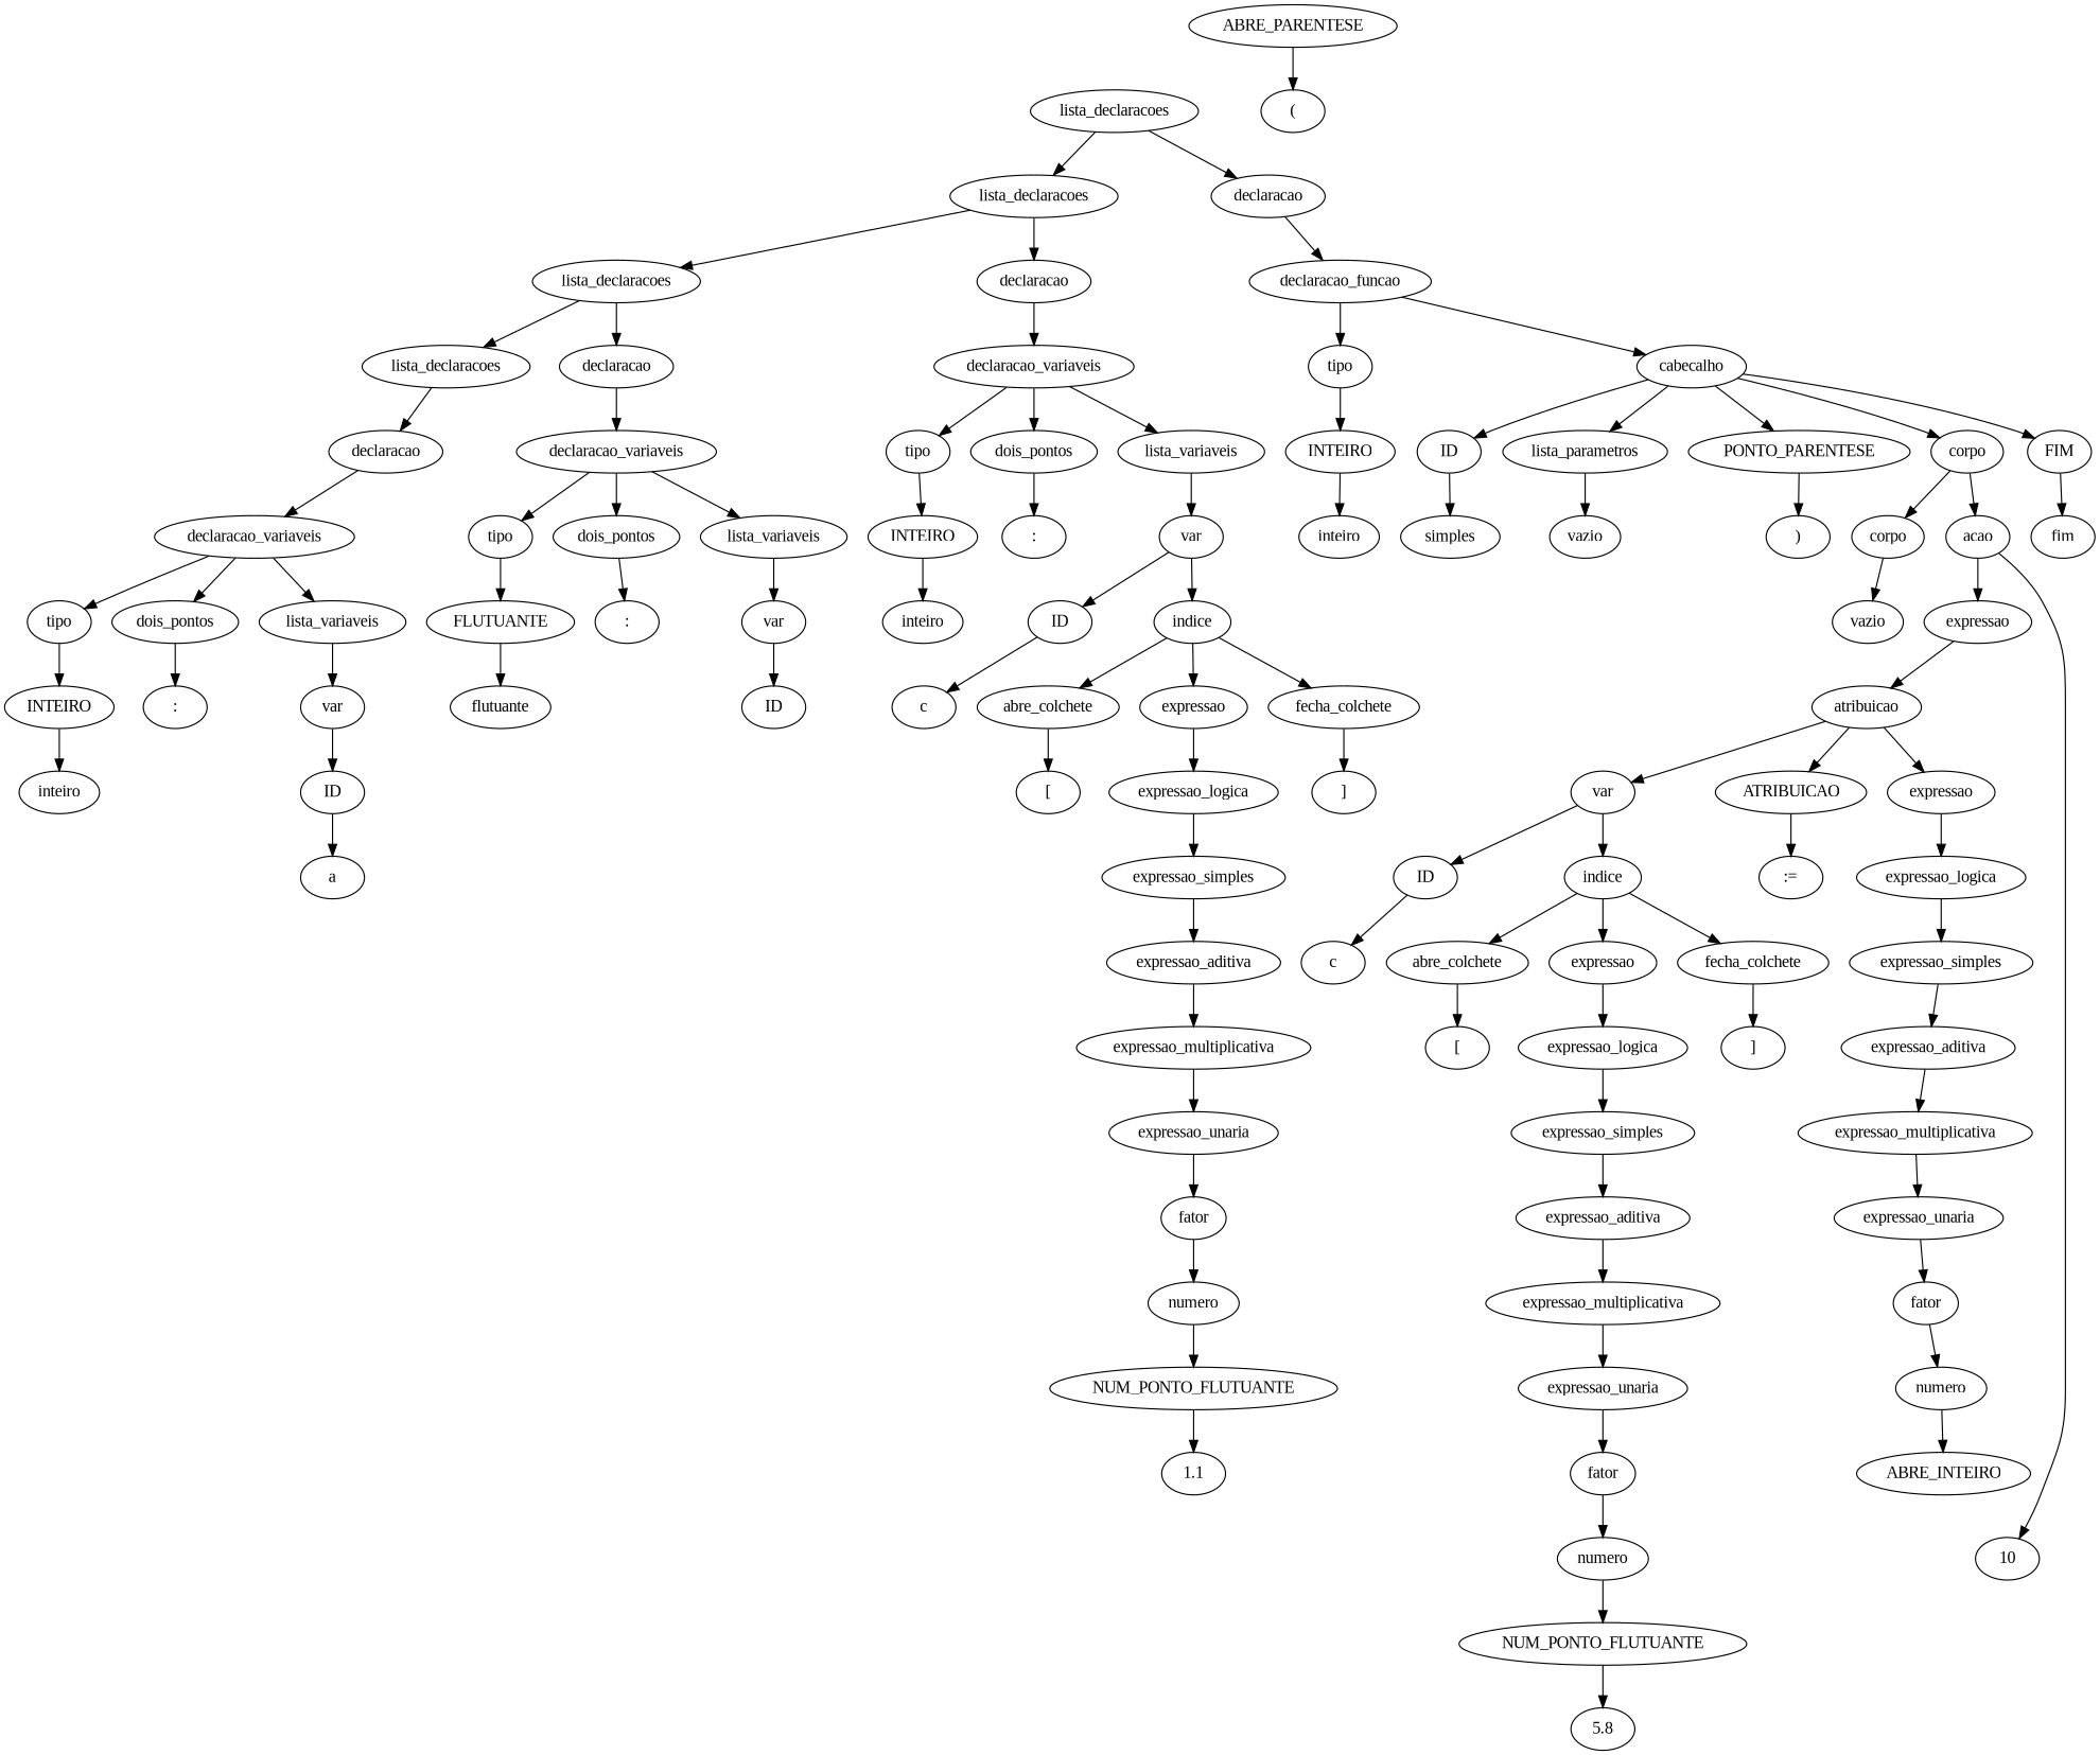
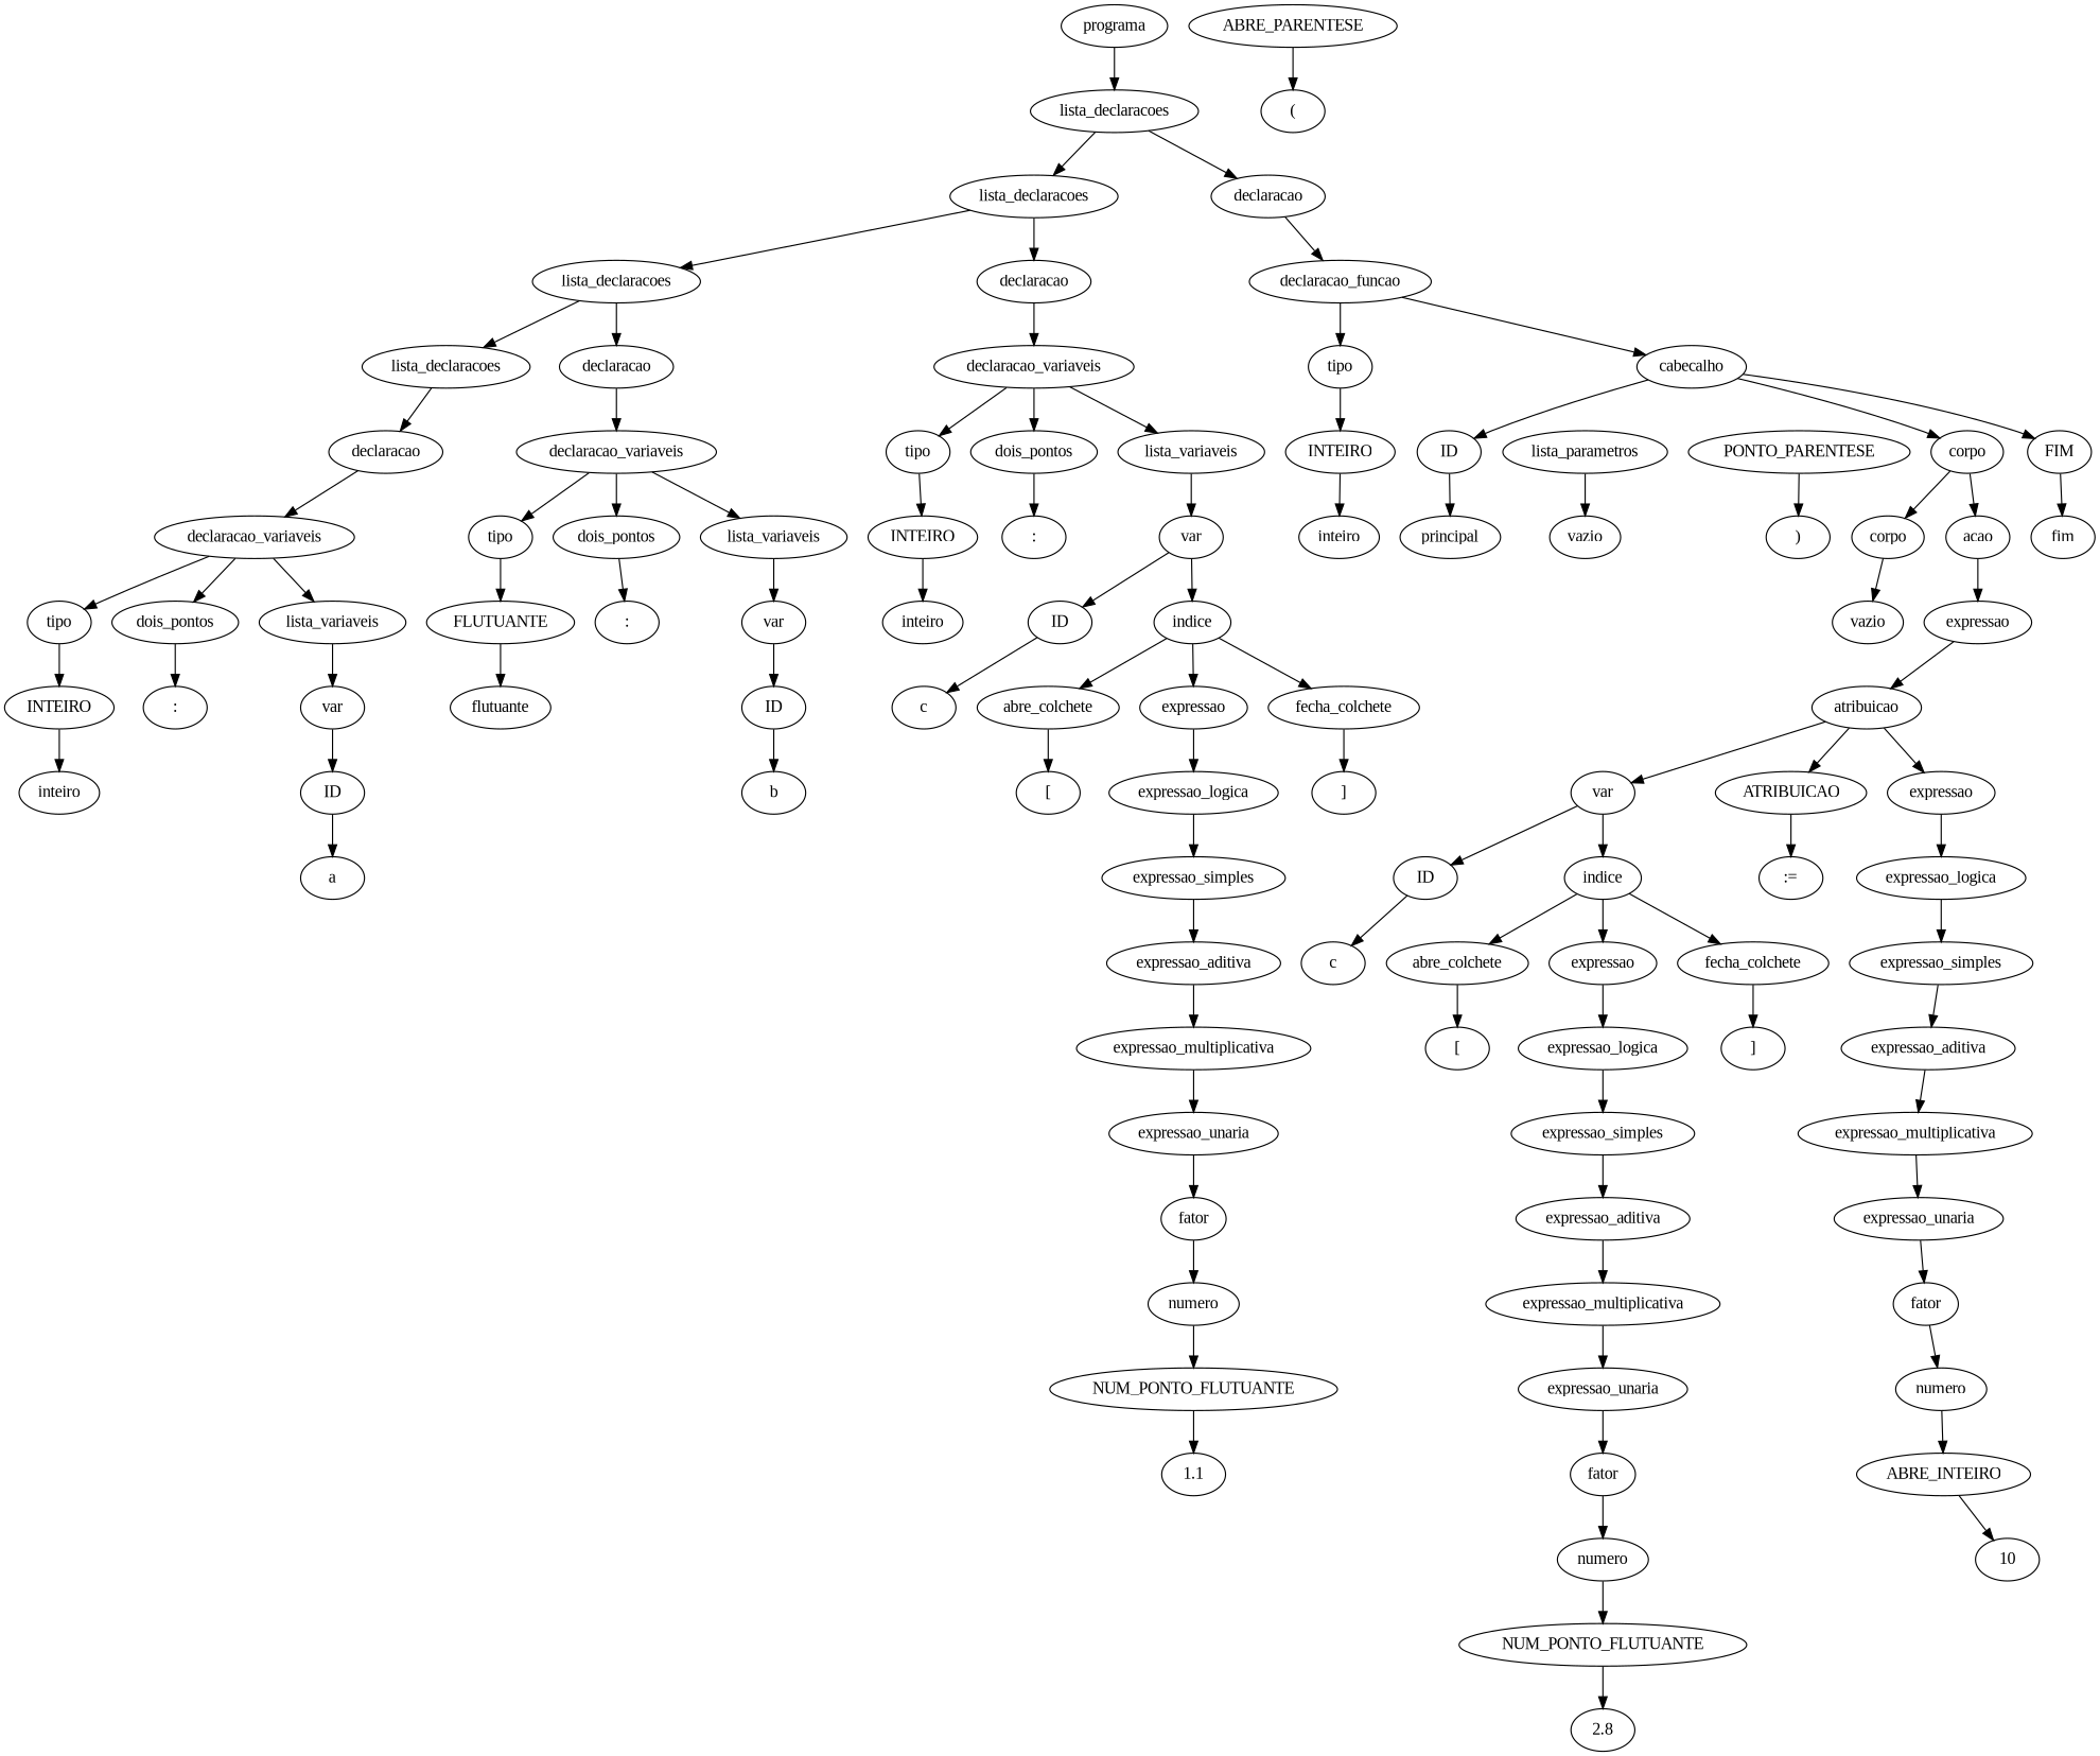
  digraph {
    fontname="Liberation Serif"
    node [fontname="Liberation Serif"]
    edge [fontname="Liberation Serif"]
+   n1 [label=programa]
    n2 [label=lista_declaracoes]
    n3 [label=lista_declaracoes]
    n4 [label=declaracao]
    n5 [label=lista_declaracoes]
    n6 [label=declaracao]
    n7 [label=declaracao_funcao]
    n8 [label=lista_declaracoes]
    n9 [label=declaracao]
    n10 [label=declaracao_variaveis]
    n11 [label=declaracao]
    n12 [label=declaracao_variaveis]
    n13 [label=declaracao_variaveis]
    n14 [label=tipo]
    n15 [label=dois_pontos]
    n16 [label=lista_variaveis]
    n17 [label=INTEIRO]
    n18 [label=":"]
    n19 [label=var]
    n20 [label=inteiro]
    n21 [label=ID]
    n22 [label=a]
    n23 [label=tipo]
    n24 [label=dois_pontos]
    n25 [label=lista_variaveis]
    n26 [label=FLUTUANTE]
    n27 [label=":"]
    n28 [label=var]
    n29 [label=flutuante]
    n30 [label=ID]
+   n31 [label=b]
    n32 [label=tipo]
    n33 [label=dois_pontos]
    n34 [label=lista_variaveis]
    n35 [label=INTEIRO]
    n36 [label=":"]
    n37 [label=var]
    n38 [label=inteiro]
    n39 [label=ID]
    n40 [label=indice]
    n41 [label=c]
    n42 [label=abre_colchete]
    n43 [label=expressao]
    n44 [label=fecha_colchete]
    n45 [label="["]
    n46 [label=expressao_logica]
    n47 [label="]"]
    n48 [label=expressao_simples]
    n49 [label=expressao_aditiva]
    n50 [label=expressao_multiplicativa]
    n51 [label=expressao_unaria]
    n52 [label=fator]
    n53 [label=numero]
    n54 [label=NUM_PONTO_FLUTUANTE]
    n55 [label=1.1]
    n56 [label=tipo]
    n57 [label=cabecalho]
    n58 [label=INTEIRO]
    n59 [label=ID]
    n60 [label=lista_parametros]
    n61 [label=PONTO_PARENTESE]
    n62 [label=corpo]
    n63 [label=FIM]
    n64 [label=inteiro]
-   n65 [label=simples]
+   n65 [label=principal]
    n66 [label=ABRE_PARENTESE]
    n67 [label="("]
    n68 [label=vazio]
    n69 [label=")"]
    n70 [label=corpo]
    n71 [label=acao]
    n72 [label=fim]
    n73 [label=vazio]
    n74 [label=expressao]
    n75 [label=atribuicao]
    n76 [label=var]
    n77 [label=ATRIBUICAO]
    n78 [label=expressao]
    n79 [label=ID]
    n80 [label=indice]
    n81 [label=":="]
    n82 [label=expressao_logica]
    n83 [label=c]
    n84 [label=abre_colchete]
    n85 [label=expressao]
    n86 [label=fecha_colchete]
    n87 [label="["]
    n88 [label=expressao_logica]
    n89 [label="]"]
    n90 [label=expressao_simples]
    n91 [label=expressao_aditiva]
    n92 [label=expressao_multiplicativa]
    n93 [label=expressao_unaria]
    n94 [label=fator]
    n95 [label=numero]
    n96 [label=NUM_PONTO_FLUTUANTE]
-   n97 [label=5.8]
+   n97 [label=2.8]
    n98 [label=expressao_simples]
    n99 [label=expressao_aditiva]
    n100 [label=expressao_multiplicativa]
    n101 [label=expressao_unaria]
    n102 [label=fator]
    n103 [label=numero]
    n104 [label=ABRE_INTEIRO]
    n105 [label=10]
+   n1 -> n2
    n2 -> n3
    n2 -> n4
    n3 -> n5
    n3 -> n6
    n4 -> n7
    n5 -> n8
    n5 -> n9
    n6 -> n10
    n7 -> n56
    n7 -> n57
    n8 -> n11
    n9 -> n12
    n10 -> n32
    n10 -> n33
    n10 -> n34
    n11 -> n13
    n12 -> n23
    n12 -> n24
    n12 -> n25
    n13 -> n14
    n13 -> n15
    n13 -> n16
    n14 -> n17
    n15 -> n18
    n16 -> n19
    n17 -> n20
    n19 -> n21
    n21 -> n22
    n23 -> n26
    n24 -> n27
    n25 -> n28
    n26 -> n29
    n28 -> n30
+   n30 -> n31
    n32 -> n35
    n33 -> n36
    n34 -> n37
    n35 -> n38
    n37 -> n39
    n37 -> n40
    n39 -> n41
    n40 -> n42
    n40 -> n43
    n40 -> n44
    n42 -> n45
    n43 -> n46
    n44 -> n47
    n46 -> n48
    n48 -> n49
    n49 -> n50
    n50 -> n51
    n51 -> n52
    n52 -> n53
    n53 -> n54
    n54 -> n55
    n56 -> n58
    n57 -> n59
-   n57 -> n60
-   n57 -> n61
    n57 -> n62
    n57 -> n63
    n58 -> n64
    n59 -> n65
    n60 -> n68
    n61 -> n69
    n62 -> n70
    n62 -> n71
    n63 -> n72
    n66 -> n67
    n70 -> n73
    n71 -> n74
    n74 -> n75
    n75 -> n76
    n75 -> n77
    n75 -> n78
    n76 -> n79
    n76 -> n80
    n77 -> n81
    n78 -> n82
    n79 -> n83
    n80 -> n84
    n80 -> n85
    n80 -> n86
    n82 -> n98
    n84 -> n87
    n85 -> n88
    n86 -> n89
    n88 -> n90
    n90 -> n91
    n91 -> n92
    n92 -> n93
    n93 -> n94
    n94 -> n95
    n95 -> n96
    n96 -> n97
    n98 -> n99
    n99 -> n100
    n100 -> n101
    n101 -> n102
    n102 -> n103
    n103 -> n104
-   n71 -> n105
+   n104 -> n105
  }
